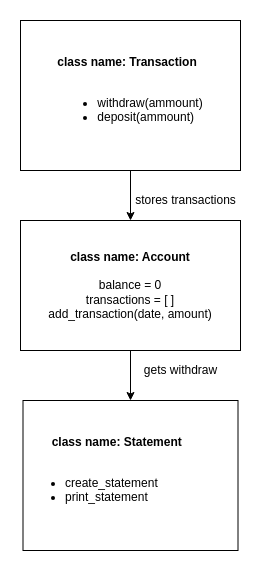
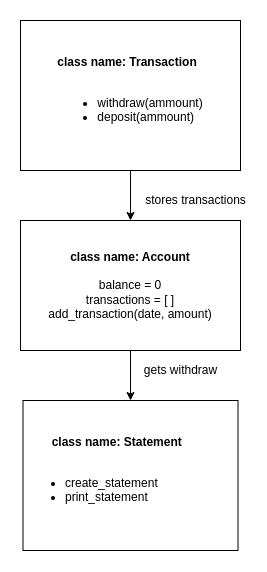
  <mxCell id="0" />
  <mxCell id="1" parent="0" />
  <mxCell id="2" style="edgeStyle=none;html=1;exitX=0.5;exitY=1;exitDx=0;exitDy=0;entryX=0.5;entryY=0;entryDx=0;entryDy=0;" parent="1" source="3" target="5" edge="1"><mxGeometry relative="1" as="geometry" /></mxCell>
  <mxCell id="3" value="&lt;div style=&quot;text-align: left&quot;&gt;&lt;span&gt;&lt;b&gt;class name: Transaction&lt;/b&gt;&lt;/span&gt;&lt;/div&gt;&lt;br&gt;&lt;div style=&quot;text-align: left&quot;&gt;&lt;ul&gt;&lt;li&gt;&lt;span&gt;withdraw(ammount)&lt;/span&gt;&lt;/li&gt;&lt;li&gt;&lt;span&gt;deposit(ammount)&lt;/span&gt;&lt;/li&gt;&lt;/ul&gt;&lt;/div&gt;" style="whiteSpace=wrap;html=1;" parent="1" vertex="1"><mxGeometry x="20" y="20" width="220" height="150" as="geometry" /></mxCell>
  <mxCell id="4" style="edgeStyle=none;html=1;exitX=0.5;exitY=1;exitDx=0;exitDy=0;entryX=0.5;entryY=0;entryDx=0;entryDy=0;" parent="1" source="5" target="6" edge="1"><mxGeometry relative="1" as="geometry" /></mxCell>
  <mxCell id="5" value="&lt;b&gt;class name: Account&lt;br&gt;&lt;/b&gt;&lt;br&gt;balance = 0&lt;br&gt;transactions = [ ]&lt;br&gt;add_transaction(date, amount)" style="whiteSpace=wrap;html=1;" parent="1" vertex="1"><mxGeometry x="20" y="220" width="220" height="130" as="geometry" /></mxCell>
  <mxCell id="6" value="&lt;div style=&quot;text-align: center&quot;&gt;&lt;b&gt;&lt;span style=&quot;white-space: pre&quot;&gt;&#09;&lt;/span&gt;class name: Statement&lt;/b&gt;&lt;/div&gt;&lt;div style=&quot;text-align: center&quot;&gt;&lt;br&gt;&lt;/div&gt;&lt;ul&gt;&lt;li&gt;create_statement&lt;/li&gt;&lt;li&gt;print_statement&lt;/li&gt;&lt;/ul&gt;" style="whiteSpace=wrap;html=1;align=left;" parent="1" vertex="1"><mxGeometry x="22.5" y="400" width="215" height="150" as="geometry" /></mxCell>
- <mxCell id="7" value="stores transactions" style="text;html=1;align=center;verticalAlign=middle;resizable=0;points=[];autosize=1;strokeColor=none;fillColor=none;" parent="1" vertex="1"><mxGeometry x="125" y="190" width="120" height="20" as="geometry" /></mxCell>
+ <mxCell id="7" value="stores transactions" style="text;html=1;align=center;verticalAlign=middle;resizable=0;points=[];autosize=1;strokeColor=none;fillColor=none;" parent="1" vertex="1"><mxGeometry x="135" y="190" width="120" height="20" as="geometry" /></mxCell>
  <mxCell id="8" value="gets withdraw" style="text;html=1;align=center;verticalAlign=middle;resizable=0;points=[];autosize=1;strokeColor=none;fillColor=none;" parent="1" vertex="1"><mxGeometry x="125" y="360" width="110" height="20" as="geometry" /></mxCell>
